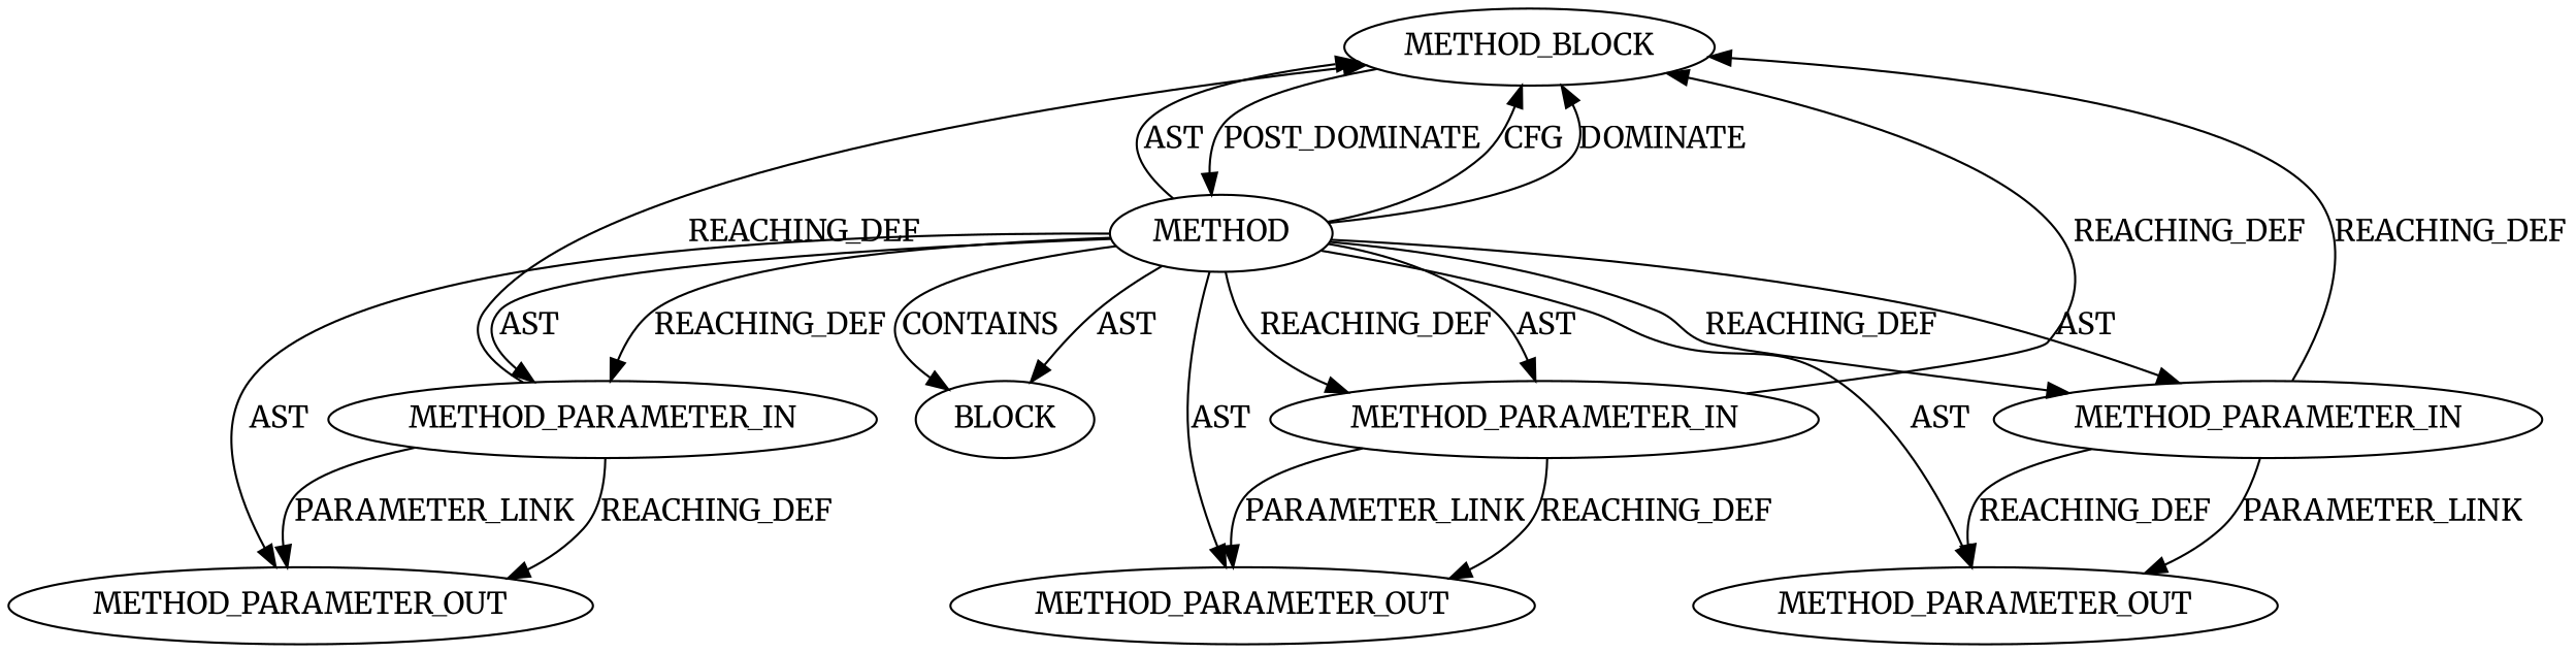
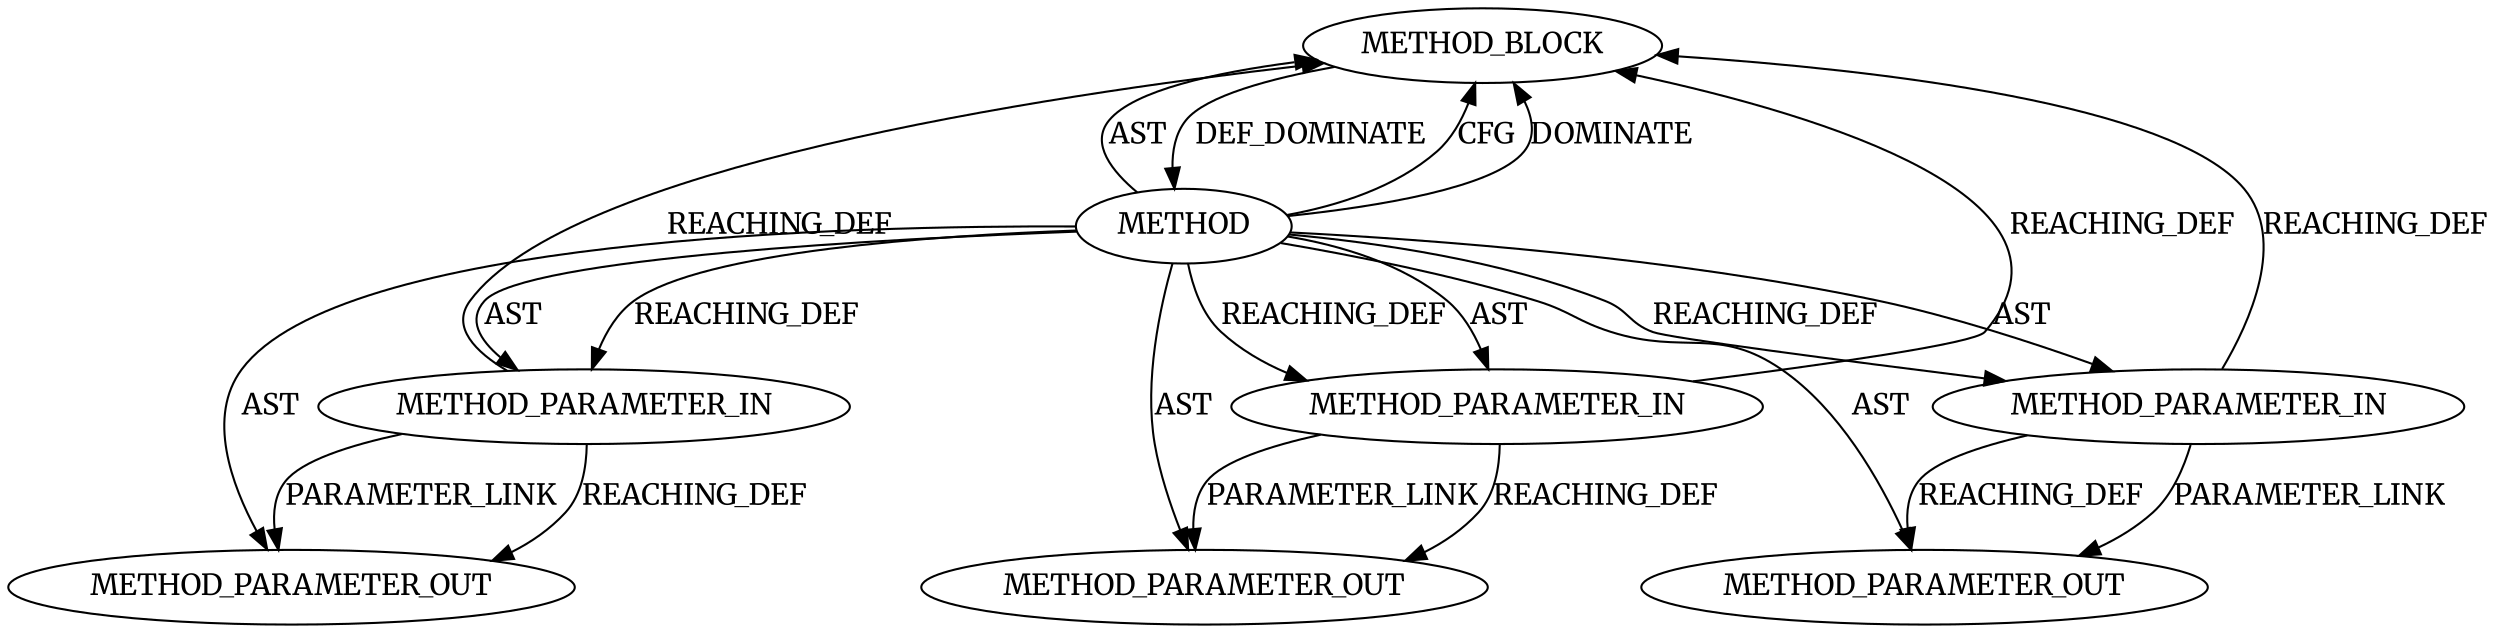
  digraph {
    fontname=Merriweather
    node [CODE="<empty>" EVALUATION_STRATEGY=BY_VALUE ORDER=2 TYPE_FULL_NAME=ANY fontname=Merriweather IS_VARIADIC=false]
    edge [fontname=Merriweather]
    n1 [CODE=RET label=METHOD_BLOCK IS_VARIADIC=""]
    n2 [AST_PARENT_FULL_NAME="<global>" AST_PARENT_TYPE=NAMESPACE_BLOCK FILENAME="<empty>" FULL_NAME=HMAC_Final IS_EXTERNAL=true NAME=HMAC_Final ORDER=0 label=METHOD EVALUATION_STRATEGY="" TYPE_FULL_NAME="" IS_VARIADIC=""]
    n3 [CODE=p1 INDEX=1 NAME=p1 ORDER=1 label=METHOD_PARAMETER_OUT]
    n4 [CODE=p3 INDEX=3 NAME=p3 ORDER=3 label=METHOD_PARAMETER_IN]
    n5 [CODE=p3 INDEX=3 NAME=p3 ORDER=3 label=METHOD_PARAMETER_OUT]
    n6 [CODE=p2 INDEX=2 NAME=p2 label=METHOD_PARAMETER_OUT]
-   n7 [ARGUMENT_INDEX=1 ORDER=1 label=BLOCK EVALUATION_STRATEGY="" IS_VARIADIC=""]
    n8 [CODE=p2 INDEX=2 NAME=p2 label=METHOD_PARAMETER_IN]
    n9 [CODE=p1 INDEX=1 NAME=p1 ORDER=1 label=METHOD_PARAMETER_IN]
-   n1 -> n2 [label=POST_DOMINATE]
+   n1 -> n2 [label=DEF_DOMINATE]
    n2 -> n1 [label=CFG]
    n2 -> n1 [label=DOMINATE]
    n2 -> n1 [label=AST]
    n2 -> n3 [label=AST]
    n2 -> n4 [label=REACHING_DEF]
    n2 -> n4 [label=AST]
    n2 -> n5 [label=AST]
    n2 -> n6 [label=AST]
-   n2 -> n7 [label=AST]
-   n2 -> n7 [label=CONTAINS]
    n2 -> n8 [label=AST]
    n2 -> n8 [label=REACHING_DEF]
    n2 -> n9 [label=REACHING_DEF]
    n2 -> n9 [label=AST]
    n4 -> n1 [VARIABLE=p3 label=REACHING_DEF]
    n4 -> n5 [label=PARAMETER_LINK]
    n4 -> n5 [VARIABLE=p3 label=REACHING_DEF]
    n8 -> n1 [VARIABLE=p2 label=REACHING_DEF]
    n8 -> n6 [VARIABLE=p2 label=REACHING_DEF]
    n8 -> n6 [label=PARAMETER_LINK]
    n9 -> n1 [VARIABLE=p1 label=REACHING_DEF]
    n9 -> n3 [label=PARAMETER_LINK]
    n9 -> n3 [VARIABLE=p1 label=REACHING_DEF]
  }
